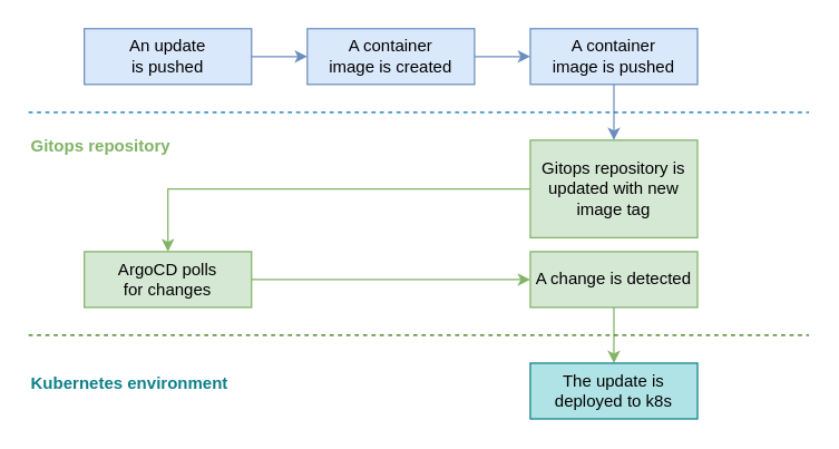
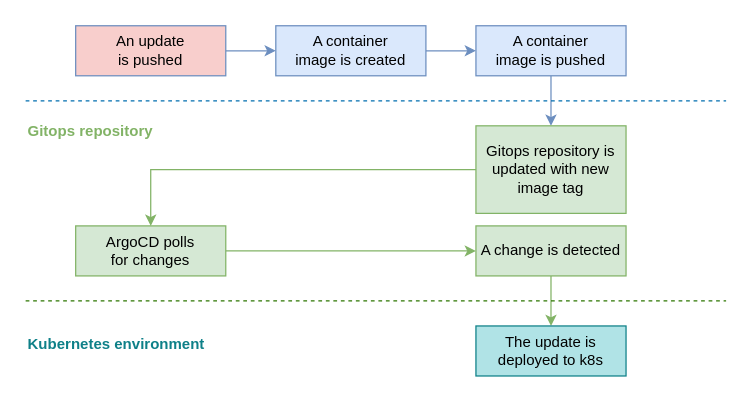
  <mxCell id="0" />
  <mxCell id="1" parent="0" />
  <mxCell id="2" style="edgeStyle=orthogonalEdgeStyle;rounded=0;orthogonalLoop=1;jettySize=auto;html=1;exitX=1;exitY=0.5;exitDx=0;exitDy=0;entryX=0;entryY=0.5;entryDx=0;entryDy=0;fillColor=#dae8fc;strokeColor=#6c8ebf;" parent="1" source="3" target="5" edge="1"><mxGeometry relative="1" as="geometry" /></mxCell>
- <mxCell id="3" value="An update &lt;br&gt;is pushed" style="rounded=0;whiteSpace=wrap;html=1;fillColor=#dae8fc;strokeColor=#6C8EBF;" parent="1" vertex="1"><mxGeometry x="60" y="20" width="120" height="40" as="geometry" /></mxCell>
+ <mxCell id="3" value="An update &lt;br&gt;is pushed" style="rounded=0;whiteSpace=wrap;html=1;fillColor=#f8cecc;strokeColor=#6C8EBF;" parent="1" vertex="1"><mxGeometry x="60" y="20" width="120" height="40" as="geometry" /></mxCell>
  <mxCell id="4" style="edgeStyle=orthogonalEdgeStyle;rounded=0;orthogonalLoop=1;jettySize=auto;html=1;exitX=1;exitY=0.5;exitDx=0;exitDy=0;entryX=0;entryY=0.5;entryDx=0;entryDy=0;fillColor=#dae8fc;strokeColor=#6C8EBF;" parent="1" source="5" target="7" edge="1"><mxGeometry relative="1" as="geometry" /></mxCell>
  <mxCell id="5" value="A container &lt;br&gt;image is created" style="rounded=0;whiteSpace=wrap;html=1;fillColor=#dae8fc;strokeColor=#6c8ebf;" parent="1" vertex="1"><mxGeometry x="220" y="20" width="120" height="40" as="geometry" /></mxCell>
  <mxCell id="6" style="edgeStyle=orthogonalEdgeStyle;rounded=0;orthogonalLoop=1;jettySize=auto;html=1;exitX=0.5;exitY=1;exitDx=0;exitDy=0;entryX=0.5;entryY=0;entryDx=0;entryDy=0;fillColor=#1ba1e2;strokeColor=#6C8EBF;" parent="1" source="7" target="9" edge="1"><mxGeometry relative="1" as="geometry" /></mxCell>
  <mxCell id="7" value="A container &lt;br&gt;image is pushed" style="rounded=0;whiteSpace=wrap;html=1;fillColor=#dae8fc;strokeColor=#6c8ebf;" parent="1" vertex="1"><mxGeometry x="380" y="20" width="120" height="40" as="geometry" /></mxCell>
  <mxCell id="8" style="edgeStyle=orthogonalEdgeStyle;rounded=0;orthogonalLoop=1;jettySize=auto;html=1;exitX=0;exitY=0.5;exitDx=0;exitDy=0;entryX=0.5;entryY=0;entryDx=0;entryDy=0;shadow=0;fillColor=#d5e8d4;strokeColor=#82b366;" parent="1" source="9" target="12" edge="1"><mxGeometry relative="1" as="geometry" /></mxCell>
  <mxCell id="9" value="Gitops repository is updated with new image tag" style="rounded=0;whiteSpace=wrap;html=1;fillColor=#d5e8d4;strokeColor=#82B366;" parent="1" vertex="1"><mxGeometry x="380" y="100" width="120" height="70" as="geometry" /></mxCell>
  <mxCell id="10" value="" style="endArrow=none;dashed=1;html=1;rounded=0;fontColor=#6C8EBF;fillColor=#1ba1e2;strokeColor=#006EAF;" parent="1" edge="1"><mxGeometry width="50" height="50" relative="1" as="geometry"><mxPoint x="20" y="80" as="sourcePoint" /><mxPoint x="580" y="80" as="targetPoint" /></mxGeometry></mxCell>
  <mxCell id="11" style="edgeStyle=orthogonalEdgeStyle;rounded=0;orthogonalLoop=1;jettySize=auto;html=1;exitX=1;exitY=0.5;exitDx=0;exitDy=0;entryX=0;entryY=0.5;entryDx=0;entryDy=0;fillColor=#d5e8d4;strokeColor=#82B366;" parent="1" source="12" target="14" edge="1"><mxGeometry relative="1" as="geometry" /></mxCell>
  <mxCell id="12" value="ArgoCD polls &lt;br&gt;for changes" style="rounded=0;whiteSpace=wrap;html=1;fillColor=#d5e8d4;strokeColor=#82b366;" parent="1" vertex="1"><mxGeometry x="60" y="180" width="120" height="40" as="geometry" /></mxCell>
  <mxCell id="13" style="edgeStyle=orthogonalEdgeStyle;rounded=0;orthogonalLoop=1;jettySize=auto;html=1;exitX=0.5;exitY=1;exitDx=0;exitDy=0;entryX=0.5;entryY=0;entryDx=0;entryDy=0;strokeColor=#82B366;" parent="1" source="14" target="15" edge="1"><mxGeometry relative="1" as="geometry" /></mxCell>
  <mxCell id="14" value="A change is detected" style="rounded=0;whiteSpace=wrap;html=1;fillColor=#d5e8d4;strokeColor=#82b366;" parent="1" vertex="1"><mxGeometry x="380" y="180" width="120" height="40" as="geometry" /></mxCell>
  <mxCell id="15" value="The update is deployed to k8s" style="rounded=0;whiteSpace=wrap;html=1;fillColor=#b0e3e6;strokeColor=#0E8088;" parent="1" vertex="1"><mxGeometry x="380" y="260" width="120" height="40" as="geometry" /></mxCell>
  <mxCell id="16" value="Gitops repository" style="text;html=1;strokeColor=none;fillColor=none;align=left;verticalAlign=middle;whiteSpace=wrap;rounded=0;fontStyle=1;fontColor=#82B366;" parent="1" vertex="1"><mxGeometry x="20" y="90" width="200" height="30" as="geometry" /></mxCell>
  <mxCell id="17" value="" style="endArrow=none;dashed=1;html=1;rounded=0;fillColor=#60a917;strokeColor=#2D7600;" parent="1" edge="1"><mxGeometry width="50" height="50" relative="1" as="geometry"><mxPoint x="20" y="240" as="sourcePoint" /><mxPoint x="580" y="240" as="targetPoint" /></mxGeometry></mxCell>
  <mxCell id="18" value="Kubernetes environment" style="text;html=1;fillColor=none;align=left;verticalAlign=middle;whiteSpace=wrap;rounded=0;fontStyle=1;fontColor=#0E8088;" parent="1" vertex="1"><mxGeometry x="20" y="260" width="200" height="30" as="geometry" /></mxCell>
